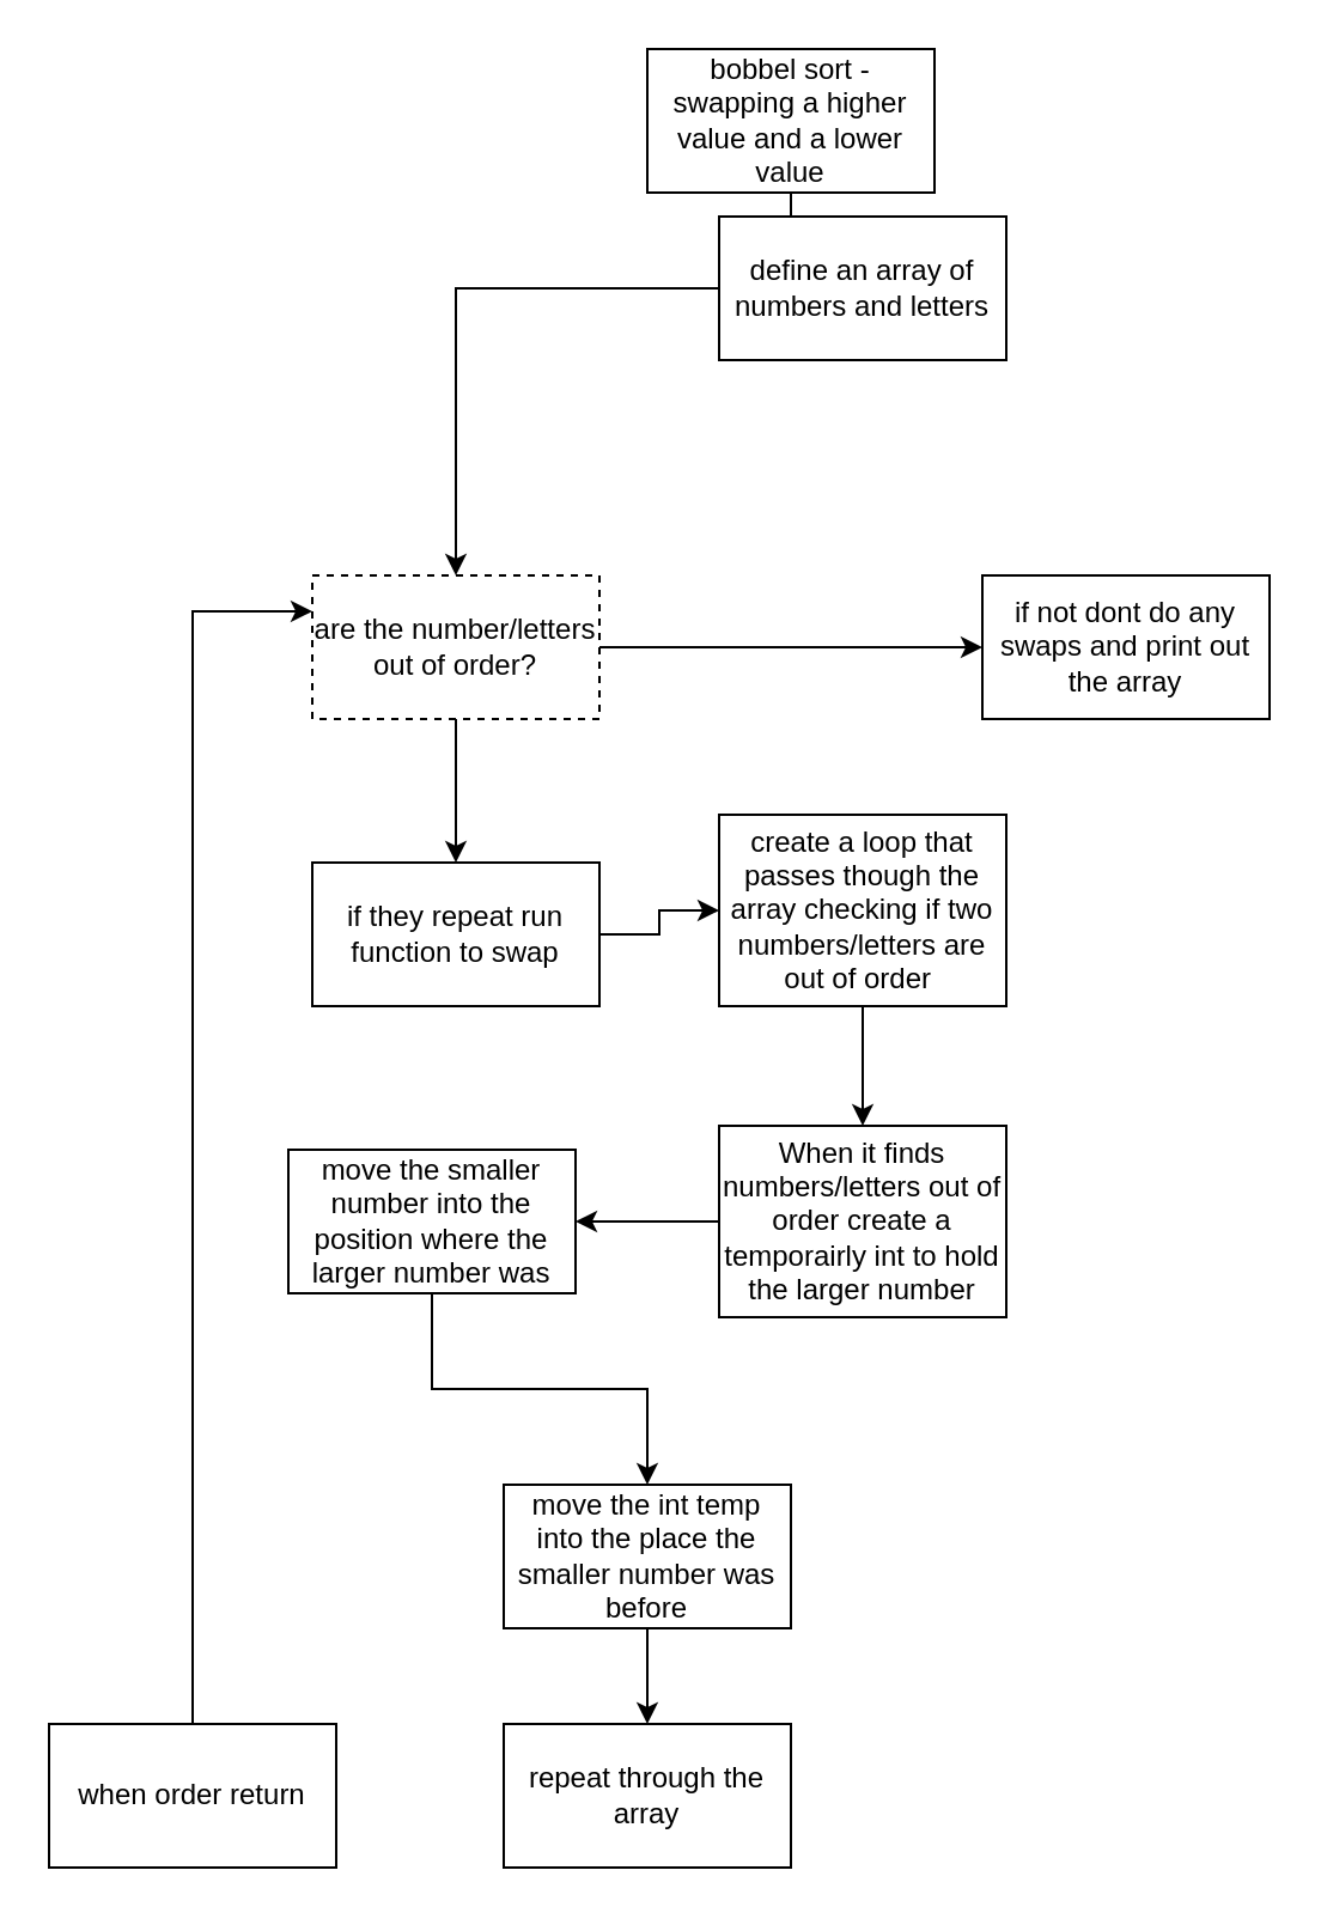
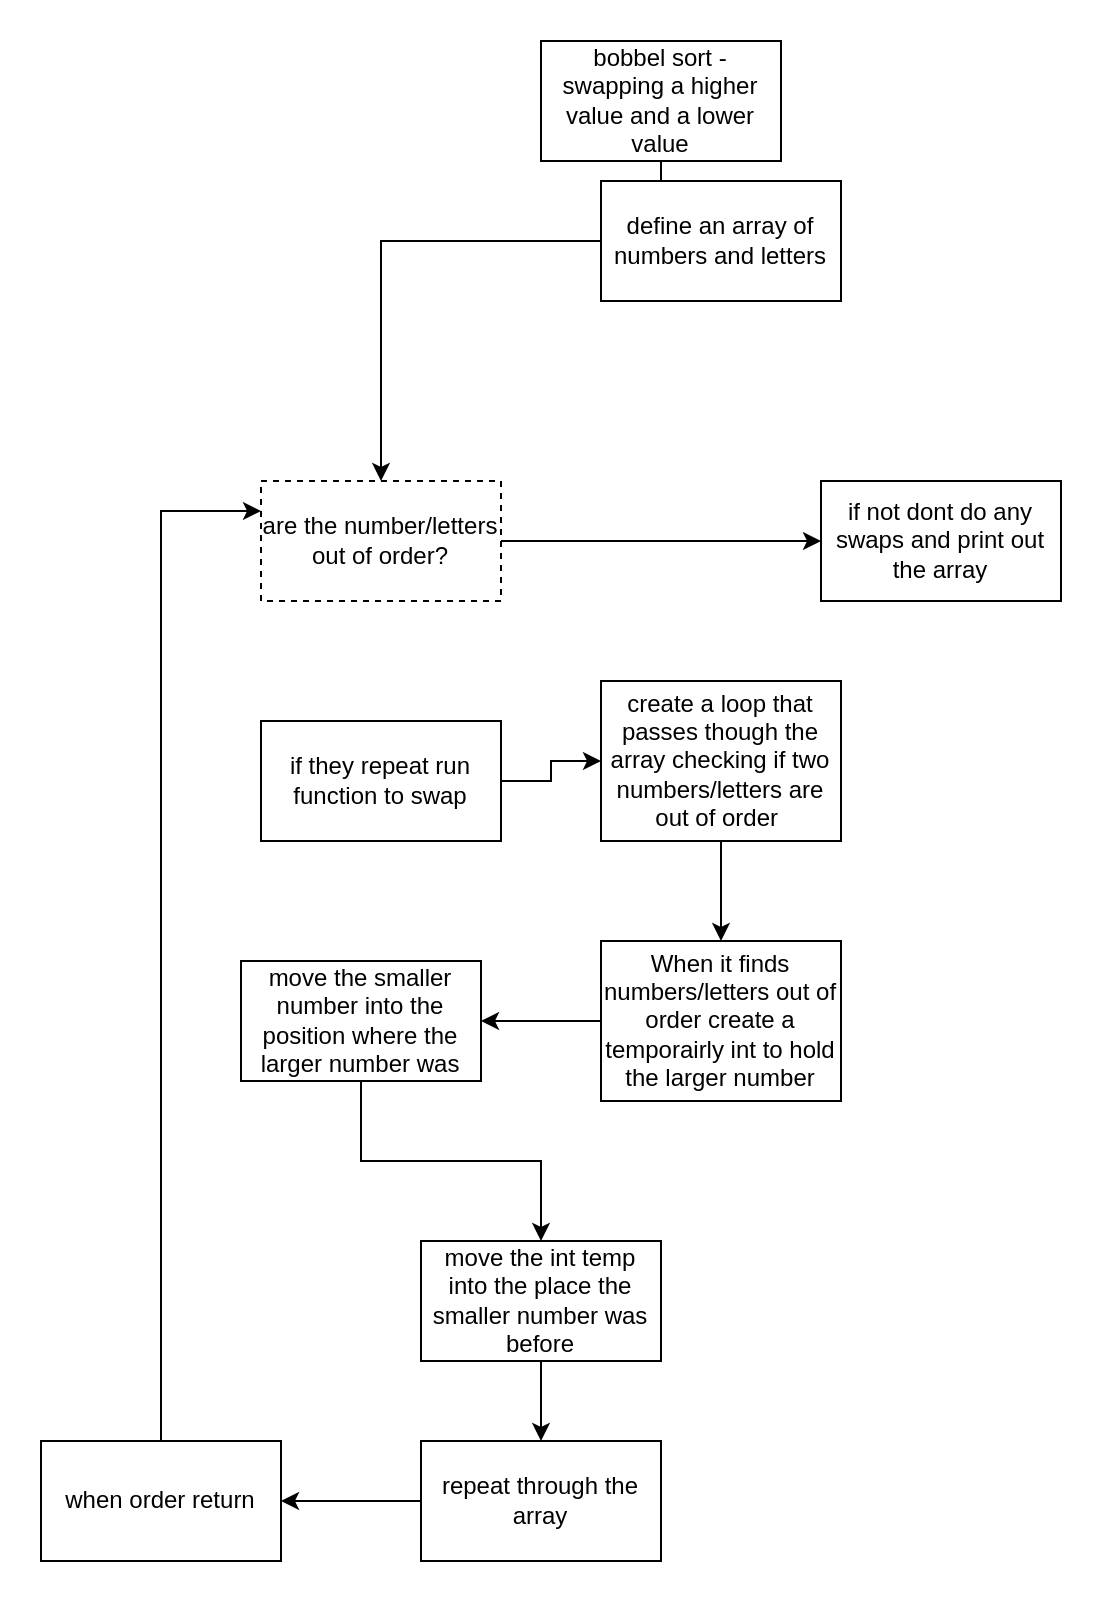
  <mxCell id="0" />
  <mxCell id="1" parent="0" />
  <mxCell id="2" style="edgeStyle=orthogonalEdgeStyle;rounded=0;orthogonalLoop=1;jettySize=auto;html=1;entryX=0.5;entryY=0;entryDx=0;entryDy=0;" edge="1" parent="1" source="3" target="5"><mxGeometry relative="1" as="geometry" /></mxCell>
  <mxCell id="3" value="bobbel sort - swapping a higher value and a lower value" style="rounded=0;whiteSpace=wrap;html=1;" vertex="1" parent="1"><mxGeometry x="270" y="20" width="120" height="60" as="geometry" /></mxCell>
  <mxCell id="4" style="edgeStyle=orthogonalEdgeStyle;rounded=0;orthogonalLoop=1;jettySize=auto;html=1;entryX=0.5;entryY=0;entryDx=0;entryDy=0;" edge="1" parent="1" source="5" target="8"><mxGeometry relative="1" as="geometry" /></mxCell>
  <mxCell id="5" value="define an array of numbers and letters" style="rounded=0;whiteSpace=wrap;html=1;" vertex="1" parent="1"><mxGeometry x="300" y="90" width="120" height="60" as="geometry" /></mxCell>
- <mxCell id="6" style="edgeStyle=orthogonalEdgeStyle;rounded=0;orthogonalLoop=1;jettySize=auto;html=1;entryX=0.5;entryY=0;entryDx=0;entryDy=0;" edge="1" parent="1" source="8" target="11"><mxGeometry relative="1" as="geometry" /></mxCell>
  <mxCell id="7" style="edgeStyle=orthogonalEdgeStyle;rounded=0;orthogonalLoop=1;jettySize=auto;html=1;" edge="1" parent="1" source="8"><mxGeometry relative="1" as="geometry"><mxPoint x="410" y="270" as="targetPoint" /></mxGeometry></mxCell>
  <mxCell id="8" value="are the number/letters out of order?" style="rounded=0;whiteSpace=wrap;html=1;dashed=1;" vertex="1" parent="1"><mxGeometry x="130" y="240" width="120" height="60" as="geometry" /></mxCell>
  <mxCell id="9" value="if not dont do any swaps and print out the array" style="rounded=0;whiteSpace=wrap;html=1;" vertex="1" parent="1"><mxGeometry x="410" y="240" width="120" height="60" as="geometry" /></mxCell>
  <mxCell id="10" style="edgeStyle=orthogonalEdgeStyle;rounded=0;orthogonalLoop=1;jettySize=auto;html=1;entryX=0;entryY=0.5;entryDx=0;entryDy=0;" edge="1" parent="1" source="11" target="13"><mxGeometry relative="1" as="geometry" /></mxCell>
  <mxCell id="11" value="if they repeat run function to swap" style="rounded=0;whiteSpace=wrap;html=1;" vertex="1" parent="1"><mxGeometry x="130" y="360" width="120" height="60" as="geometry" /></mxCell>
  <mxCell id="12" style="edgeStyle=orthogonalEdgeStyle;rounded=0;orthogonalLoop=1;jettySize=auto;html=1;entryX=0.5;entryY=0;entryDx=0;entryDy=0;" edge="1" parent="1" source="13" target="15"><mxGeometry relative="1" as="geometry" /></mxCell>
  <mxCell id="13" value="create a loop that passes though the array checking if two numbers/letters are out of order&amp;nbsp;" style="rounded=0;whiteSpace=wrap;html=1;" vertex="1" parent="1"><mxGeometry x="300" y="340" width="120" height="80" as="geometry" /></mxCell>
  <mxCell id="14" style="edgeStyle=orthogonalEdgeStyle;rounded=0;orthogonalLoop=1;jettySize=auto;html=1;entryX=1;entryY=0.5;entryDx=0;entryDy=0;" edge="1" parent="1" source="15" target="17"><mxGeometry relative="1" as="geometry" /></mxCell>
  <mxCell id="15" value="When it finds numbers/letters out of order create a temporairly int to hold the larger number" style="rounded=0;whiteSpace=wrap;html=1;" vertex="1" parent="1"><mxGeometry x="300" y="470" width="120" height="80" as="geometry" /></mxCell>
  <mxCell id="16" style="edgeStyle=orthogonalEdgeStyle;rounded=0;orthogonalLoop=1;jettySize=auto;html=1;entryX=0.5;entryY=0;entryDx=0;entryDy=0;" edge="1" parent="1" source="17" target="19"><mxGeometry relative="1" as="geometry" /></mxCell>
  <mxCell id="17" value="move the smaller number into the position where the larger number was" style="rounded=0;whiteSpace=wrap;html=1;" vertex="1" parent="1"><mxGeometry x="120" y="480" width="120" height="60" as="geometry" /></mxCell>
  <mxCell id="18" style="edgeStyle=orthogonalEdgeStyle;rounded=0;orthogonalLoop=1;jettySize=auto;html=1;" edge="1" parent="1" source="19"><mxGeometry relative="1" as="geometry"><mxPoint x="270" y="720" as="targetPoint" /></mxGeometry></mxCell>
  <mxCell id="19" value="move the int temp into the place the smaller number was before" style="rounded=0;whiteSpace=wrap;html=1;" vertex="1" parent="1"><mxGeometry x="210" y="620" width="120" height="60" as="geometry" /></mxCell>
+ <mxCell id="20" style="edgeStyle=orthogonalEdgeStyle;rounded=0;orthogonalLoop=1;jettySize=auto;html=1;entryX=1;entryY=0.5;entryDx=0;entryDy=0;" edge="1" parent="1" source="21" target="23"><mxGeometry relative="1" as="geometry" /></mxCell>
  <mxCell id="21" value="repeat through the array" style="rounded=0;whiteSpace=wrap;html=1;" vertex="1" parent="1"><mxGeometry x="210" y="720" width="120" height="60" as="geometry" /></mxCell>
  <mxCell id="22" style="edgeStyle=orthogonalEdgeStyle;rounded=0;orthogonalLoop=1;jettySize=auto;html=1;entryX=0;entryY=0.25;entryDx=0;entryDy=0;" edge="1" parent="1" source="23" target="8"><mxGeometry relative="1" as="geometry" /></mxCell>
  <mxCell id="23" value="when order return" style="rounded=0;whiteSpace=wrap;html=1;" vertex="1" parent="1"><mxGeometry x="20" y="720" width="120" height="60" as="geometry" /></mxCell>
